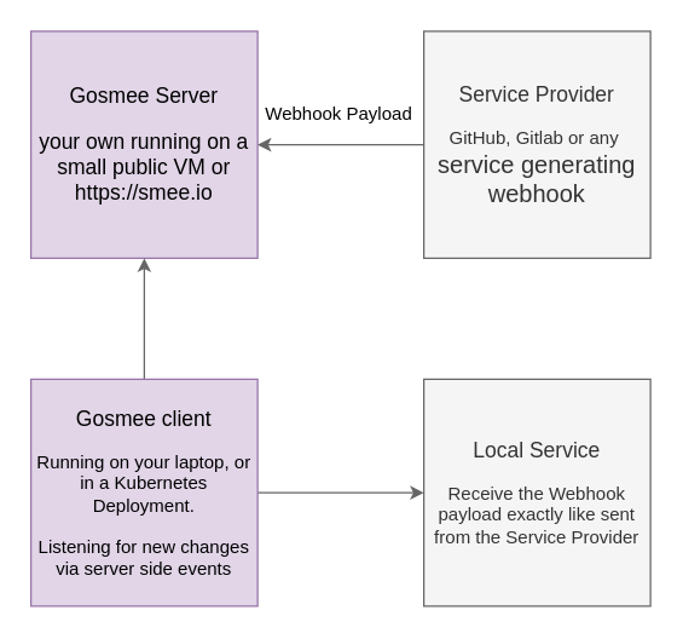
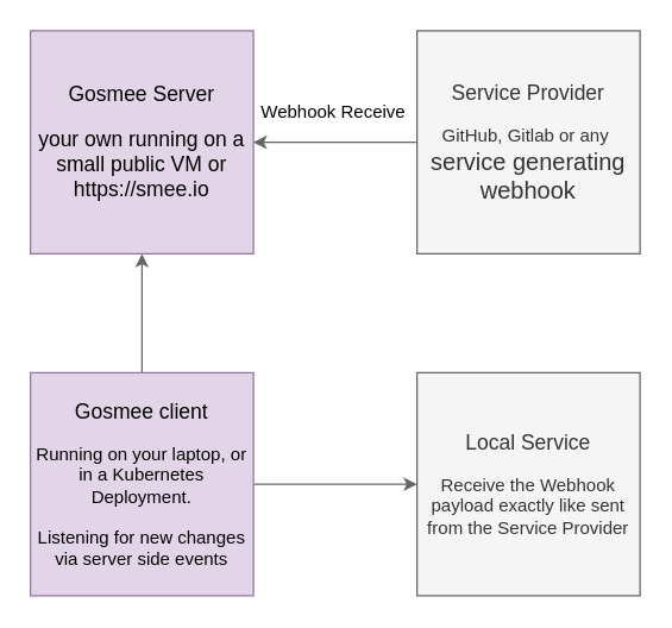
  <mxCell id="0" />
  <mxCell id="1" parent="0" />
  <mxCell id="2" value="&lt;div&gt;&lt;font style=&quot;font-size: 14px;&quot;&gt;Gosmee Server&lt;/font&gt;&lt;br&gt;&lt;/div&gt;&lt;br&gt;&lt;font style=&quot;font-size: 14px;&quot;&gt;your own running on a small public VM or https://smee.io&lt;/font&gt;" style="whiteSpace=wrap;html=1;aspect=fixed;fontSize=11;fillColor=#e1d5e7;strokeColor=#9673a6;" parent="1" vertex="1"><mxGeometry x="20" y="20" width="150" height="150" as="geometry" /></mxCell>
  <mxCell id="3" style="edgeStyle=orthogonalEdgeStyle;rounded=0;orthogonalLoop=1;jettySize=auto;html=1;entryX=1;entryY=0.5;entryDx=0;entryDy=0;fillColor=#f5f5f5;strokeColor=#666666;" edge="1" parent="1" source="4" target="2"><mxGeometry relative="1" as="geometry" /></mxCell>
  <mxCell id="4" value="&lt;div&gt;&lt;font style=&quot;font-size: 14px;&quot;&gt;Service Provider&lt;/font&gt;&lt;/div&gt;&lt;div&gt;&lt;br&gt;&lt;/div&gt;&lt;div&gt;&lt;font style=&quot;font-size: 12px;&quot;&gt;GitHub, Gitlab or any&amp;nbsp;&lt;/font&gt;&lt;/div&gt;&lt;div&gt;&lt;font size=&quot;3&quot;&gt;service generating&lt;/font&gt;&lt;/div&gt;&lt;div&gt;&lt;font size=&quot;3&quot;&gt;webhook&lt;/font&gt;&lt;br&gt;&lt;/div&gt;" style="whiteSpace=wrap;html=1;aspect=fixed;fontSize=11;fillColor=#f5f5f5;fontColor=#333333;strokeColor=#666666;" parent="1" vertex="1"><mxGeometry x="280" y="20" width="150" height="150" as="geometry" /></mxCell>
- <mxCell id="5" value="Webhook Payload" style="text;html=1;strokeColor=none;fillColor=none;align=center;verticalAlign=middle;whiteSpace=wrap;rounded=0;" parent="1" vertex="1"><mxGeometry x="173.5" y="60" width="100" height="30" as="geometry" /></mxCell>
+ <mxCell id="5" value="Webhook Receive" style="text;html=1;strokeColor=none;fillColor=none;align=center;verticalAlign=middle;whiteSpace=wrap;rounded=0;" parent="1" vertex="1"><mxGeometry x="173.5" y="60" width="100" height="30" as="geometry" /></mxCell>
  <mxCell id="6" style="edgeStyle=orthogonalEdgeStyle;rounded=0;orthogonalLoop=1;jettySize=auto;html=1;entryX=0;entryY=0.5;entryDx=0;entryDy=0;fillColor=#f5f5f5;strokeColor=#666666;" parent="1" source="8" target="9" edge="1"><mxGeometry relative="1" as="geometry" /></mxCell>
  <mxCell id="7" style="edgeStyle=orthogonalEdgeStyle;rounded=0;orthogonalLoop=1;jettySize=auto;html=1;entryX=0.5;entryY=1;entryDx=0;entryDy=0;fillColor=#f5f5f5;strokeColor=#666666;" edge="1" parent="1" source="8" target="2"><mxGeometry relative="1" as="geometry"><mxPoint x="95" y="180" as="targetPoint" /></mxGeometry></mxCell>
  <mxCell id="8" value="&lt;div&gt;&lt;font style=&quot;font-size: 14px;&quot;&gt;Gosmee client&lt;/font&gt;&lt;br&gt;&lt;/div&gt;&lt;br&gt;&lt;div&gt;&lt;font style=&quot;font-size: 12px;&quot;&gt;Running on your laptop, or in a Kubernetes Deployment.&lt;/font&gt;&lt;br&gt;&lt;/div&gt;&lt;div&gt;&lt;br&gt;&lt;/div&gt;&lt;div&gt;&lt;font style=&quot;font-size: 12px;&quot;&gt;Listening for new changes via server side events&lt;/font&gt;&lt;/div&gt;" style="whiteSpace=wrap;html=1;aspect=fixed;fontSize=11;fillColor=#e1d5e7;strokeColor=#9673a6;" parent="1" vertex="1"><mxGeometry x="20" y="250" width="150" height="150" as="geometry" /></mxCell>
  <mxCell id="9" value="&lt;div&gt;&lt;font style=&quot;font-size: 14px;&quot;&gt;Local Service&lt;/font&gt;&lt;/div&gt;&lt;div&gt;&lt;br&gt;&lt;/div&gt;&lt;font style=&quot;font-size: 12px;&quot;&gt;Receive the Webhook payload exactly like sent from the Service Provider&lt;/font&gt;" style="whiteSpace=wrap;html=1;aspect=fixed;fontSize=11;fillColor=#f5f5f5;fontColor=#333333;strokeColor=#666666;" parent="1" vertex="1"><mxGeometry x="280" y="250" width="150" height="150" as="geometry" /></mxCell>
